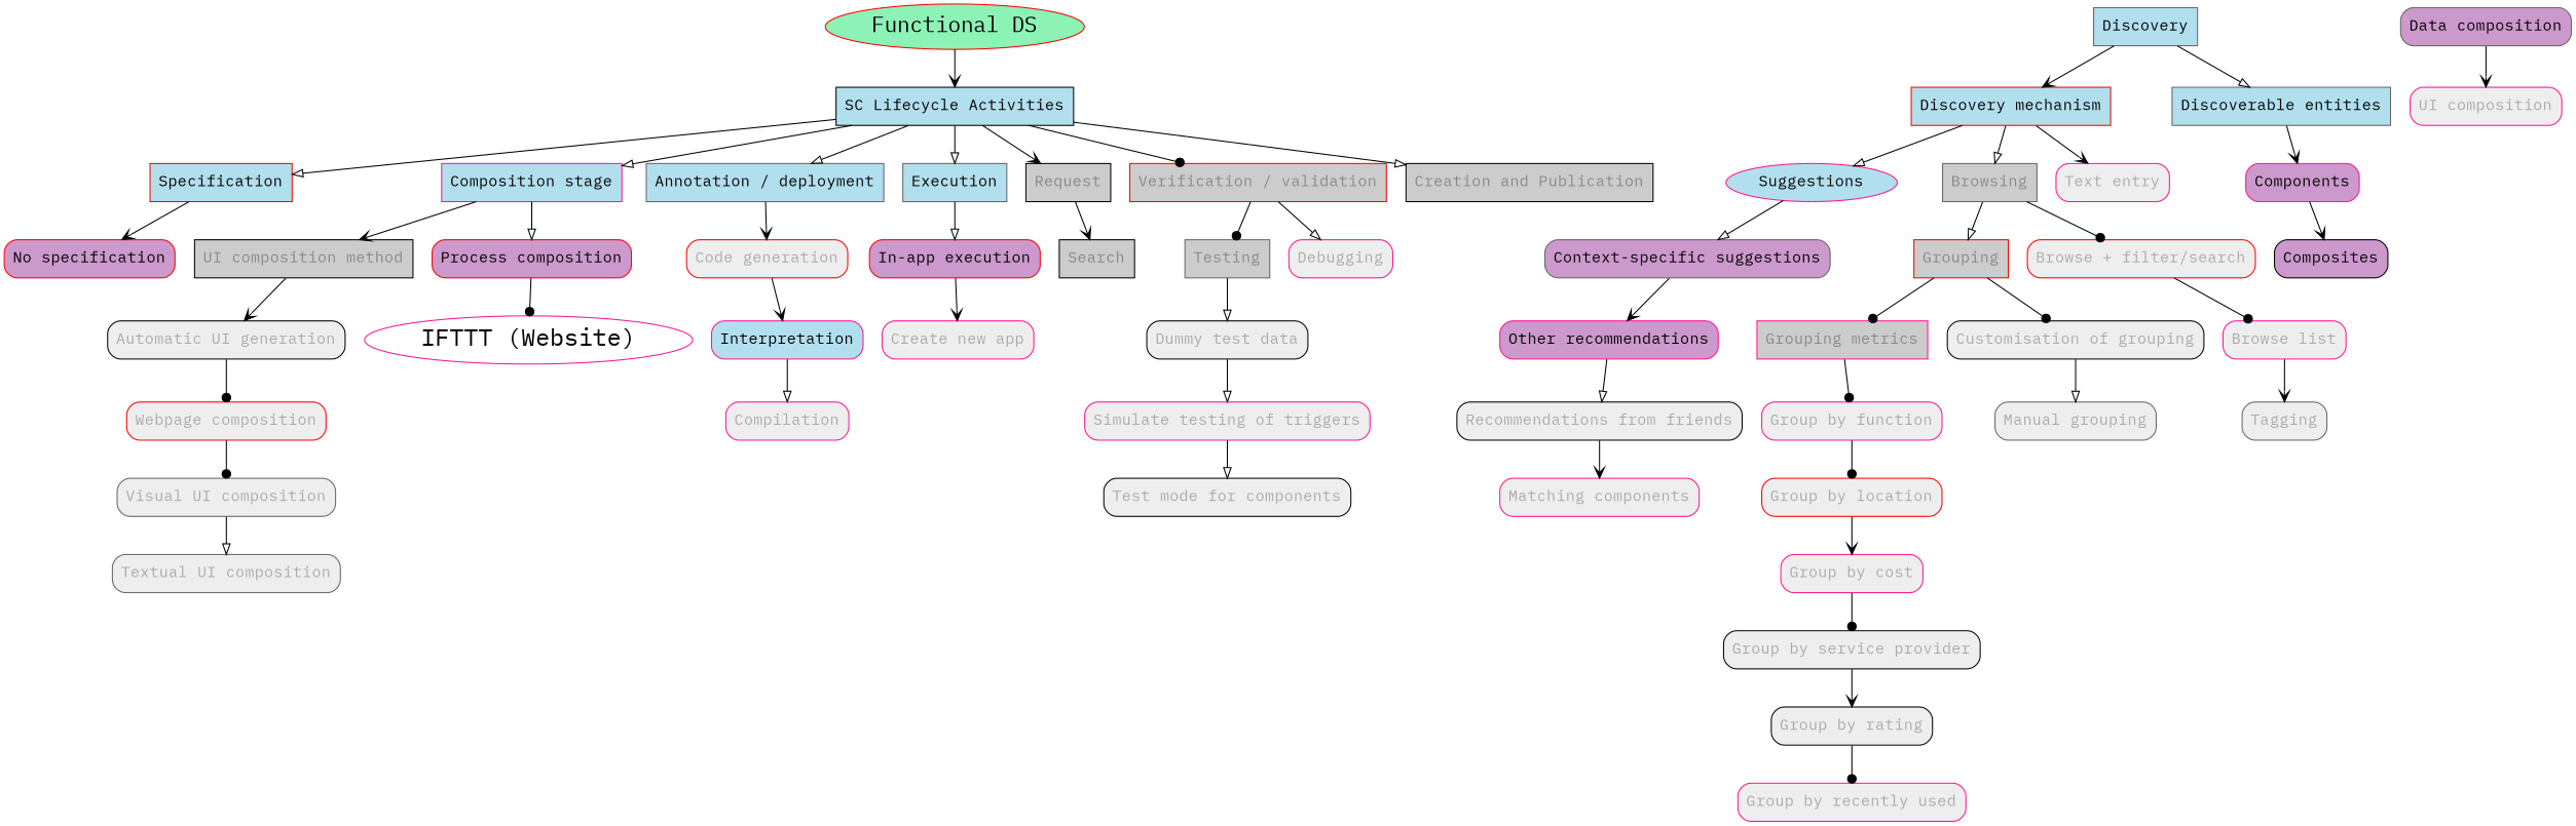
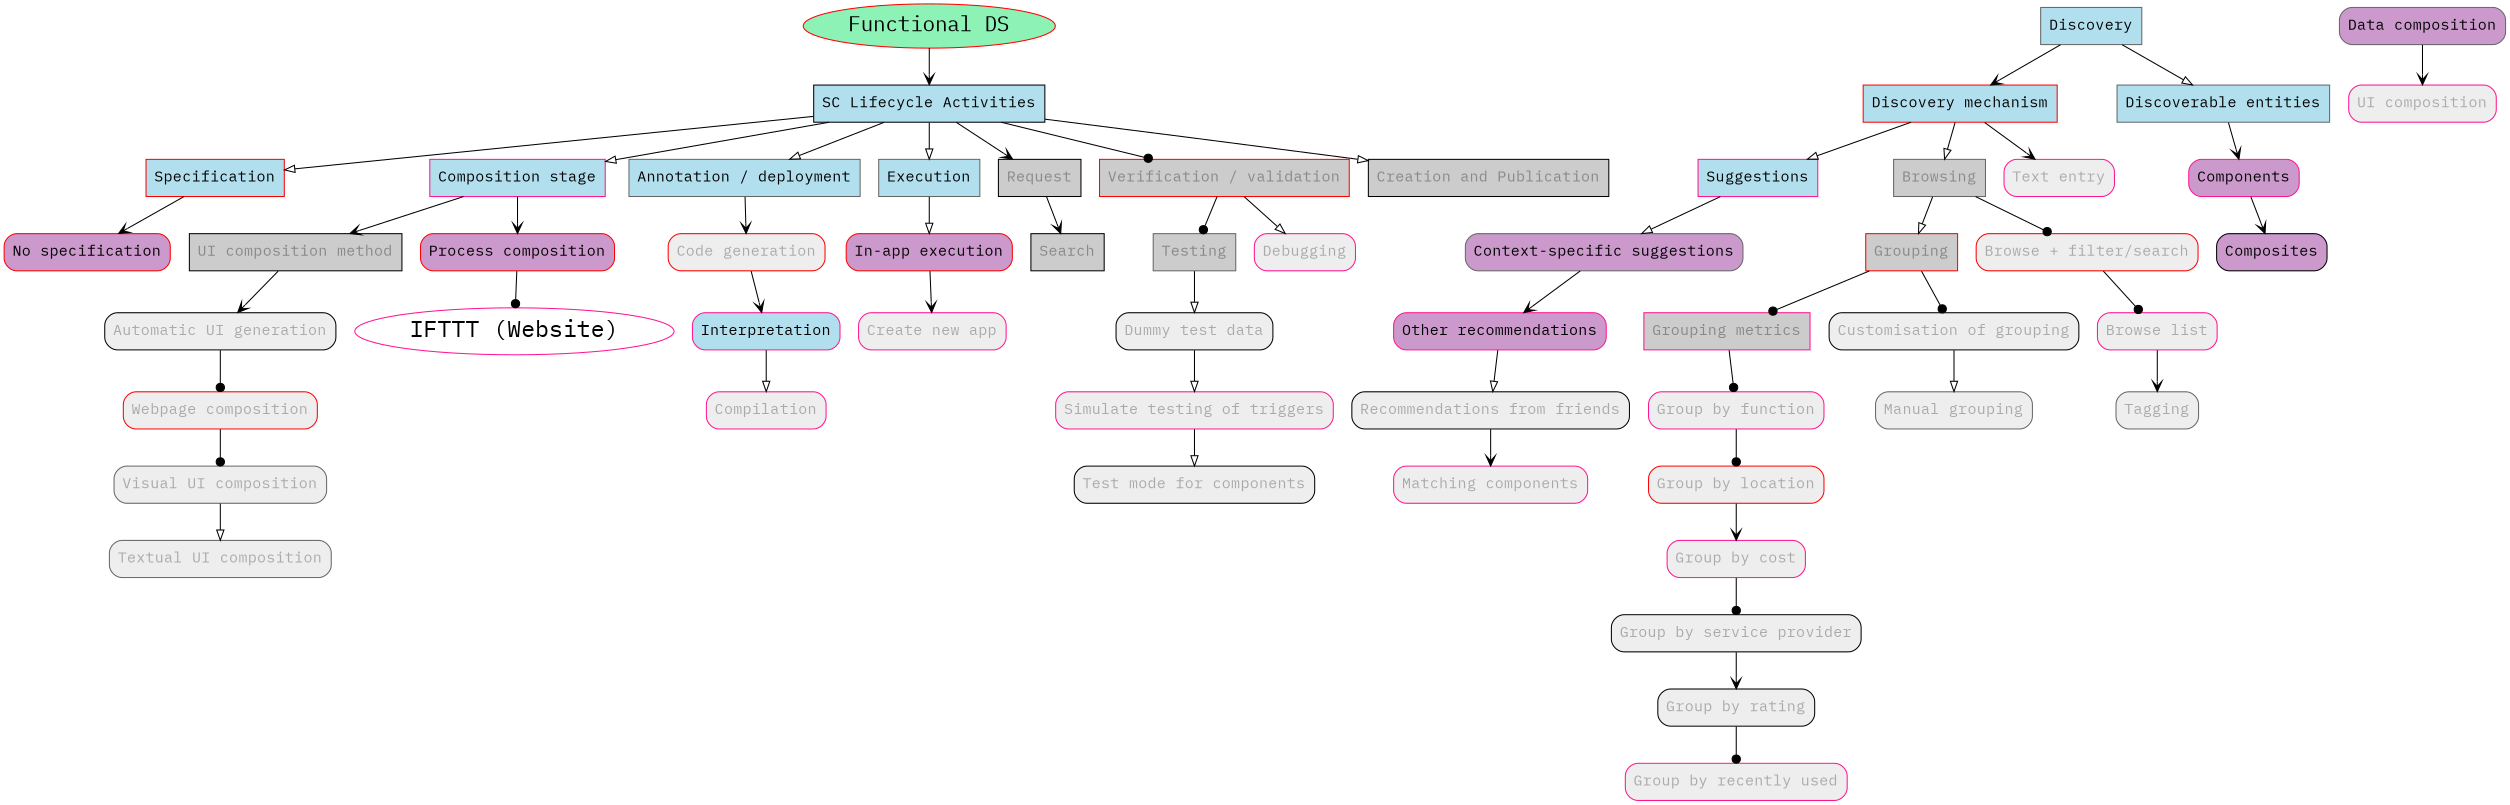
  digraph {
    fontname="IBM Plex Mono"
    node [color=deeppink fillcolor="#EEEEEE" fontcolor="#AAAAAA" fontname="IBM Plex Mono" fontsize=15 style="rounded,filled" shape=rect]
    edge [arrowhead=onormal fontname="IBM Plex Mono"]
    "IFTTT (Website)" [fillcolor="#FFFFFF" fontcolor="#000000" fontsize=22 style=filled shape=""]
    "Functional DS" [color=red fillcolor="#8df2b6" fontcolor="#000000" fontsize=20 style=filled shape=""]
    "SC Lifecycle Activities" [color=black fillcolor=lightblue2 fontcolor="#000000" shape=box style=filled]
    Specification [color=red fillcolor=lightblue2 fontcolor="#000000" shape=box style=filled]
    "Composition stage" [fillcolor=lightblue2 fontcolor="#000000" shape=box style=filled]
    "Annotation / deployment" [color=gray40 fillcolor=lightblue2 fontcolor="#000000" shape=box style=filled]
    Execution [color=gray40 fillcolor=lightblue2 fontcolor="#000000" shape=box style=filled]
    Request [color=black fillcolor="#CCCCCC" fontcolor="#888888" style=filled]
    "Verification / validation" [color=red fillcolor="#CCCCCC" fontcolor="#888888" style=filled]
    "Creation and Publication" [color=black fillcolor="#CCCCCC" fontcolor="#888888" style=filled]
    "No specification" [color=red fillcolor="#CC99CC" fontcolor="#000000"]
    Discovery [color=gray40 fillcolor=lightblue2 fontcolor="#000000" shape=box style=filled]
    "Discovery mechanism" [color=red fillcolor=lightblue2 fontcolor="#000000" shape=box style=filled]
    "Discoverable entities" [color=gray40 fillcolor=lightblue2 fontcolor="#000000" shape=box style=filled]
    "UI composition method" [color=black fillcolor="#CCCCCC" fontcolor="#888888" style=filled]
    "Process composition" [color=red fillcolor="#CC99CC" fontcolor="#000000"]
    "Code generation" [color=red]
    "In-app execution" [color=red fillcolor="#CC99CC" fontcolor="#000000"]
    Search [color=black fillcolor="#CCCCCC" fontcolor="#888888" style=filled]
    Testing [color=gray40 fillcolor="#CCCCCC" fontcolor="#888888" style=filled]
    Debugging
-   Suggestions [fillcolor=lightblue2 fontcolor="#000000" shape=ellipse style=filled]
+   Suggestions [fillcolor=lightblue2 fontcolor="#000000" shape=box style=filled]
    Browsing [color=gray40 fillcolor="#CCCCCC" fontcolor="#888888" style=filled]
    "Text entry"
    Components [fillcolor="#CC99CC" fontcolor="#000000"]
    "Context-specific suggestions" [color=gray40 fillcolor="#CC99CC" fontcolor="#000000"]
    Grouping [color=red fillcolor="#CCCCCC" fontcolor="#888888" style=filled]
    "Browse + filter/search" [color=red]
    "Other recommendations" [fillcolor="#CC99CC" fontcolor="#000000"]
    Composites [color=black fillcolor="#CC99CC" fontcolor="#000000"]
    "Automatic UI generation" [color=black]
    Interpretation [fillcolor=lightblue2 fontcolor="#000000"]
    "Create new app"
    "Grouping metrics" [fillcolor="#CCCCCC" fontcolor="#888888" style=filled]
    "Customisation of grouping" [color=black]
    "Browse list"
    "Group by function"
    "Manual grouping" [color=gray40]
    "Group by location" [color=red]
    "Webpage composition" [color=red]
    "Dummy test data" [color=black]
    "Simulate testing of triggers"
    "Recommendations from friends" [color=black]
    "Matching components"
    "Data composition" [color=gray40 fillcolor="#CC99CC" fontcolor="#000000"]
    "UI composition"
    Compilation
    "Group by cost"
    "Group by service provider" [color=black]
    "Group by rating" [color=black]
    "Group by recently used"
    Tagging [color=gray40]
    "Visual UI composition" [color=gray40]
    "Textual UI composition" [color=gray40]
    "Test mode for components" [color=black]
    "Functional DS" -> "SC Lifecycle Activities" [arrowhead=vee]
    "SC Lifecycle Activities" -> Specification
    "SC Lifecycle Activities" -> "Composition stage"
    "SC Lifecycle Activities" -> "Annotation / deployment"
    "SC Lifecycle Activities" -> Execution
    "SC Lifecycle Activities" -> Request [arrowhead=vee]
    "SC Lifecycle Activities" -> "Verification / validation" [arrowhead=dot]
    "SC Lifecycle Activities" -> "Creation and Publication"
    Specification -> "No specification" [arrowhead=vee]
    "Composition stage" -> "UI composition method" [arrowhead=vee]
-   "Composition stage" -> "Process composition"
+   "Composition stage" -> "Process composition" [arrowhead=vee]
    "Annotation / deployment" -> "Code generation" [arrowhead=vee]
    Execution -> "In-app execution"
    Request -> Search [arrowhead=vee]
    "Verification / validation" -> Testing [arrowhead=dot]
    "Verification / validation" -> Debugging
    Discovery -> "Discovery mechanism" [arrowhead=vee]
    Discovery -> "Discoverable entities"
    "Discovery mechanism" -> Suggestions
    "Discovery mechanism" -> Browsing
    "Discovery mechanism" -> "Text entry" [arrowhead=vee]
    "Discoverable entities" -> Components [arrowhead=vee]
    "UI composition method" -> "Automatic UI generation" [arrowhead=vee]
    "Process composition" -> "IFTTT (Website)" [arrowhead=dot]
    "Code generation" -> Interpretation [arrowhead=vee]
    "In-app execution" -> "Create new app" [arrowhead=vee]
    Testing -> "Dummy test data"
    Suggestions -> "Context-specific suggestions"
    Browsing -> Grouping
    Browsing -> "Browse + filter/search" [arrowhead=dot]
    Components -> Composites [arrowhead=vee]
    "Context-specific suggestions" -> "Other recommendations" [arrowhead=vee]
    Grouping -> "Grouping metrics" [arrowhead=dot]
    Grouping -> "Customisation of grouping" [arrowhead=dot]
    "Browse + filter/search" -> "Browse list" [arrowhead=dot]
    "Other recommendations" -> "Recommendations from friends"
    "Automatic UI generation" -> "Webpage composition" [arrowhead=dot]
    Interpretation -> Compilation
    "Grouping metrics" -> "Group by function" [arrowhead=dot]
    "Customisation of grouping" -> "Manual grouping"
    "Browse list" -> Tagging [arrowhead=vee]
    "Group by function" -> "Group by location" [arrowhead=dot]
    "Group by location" -> "Group by cost" [arrowhead=vee]
    "Webpage composition" -> "Visual UI composition" [arrowhead=dot]
    "Dummy test data" -> "Simulate testing of triggers"
    "Simulate testing of triggers" -> "Test mode for components"
    "Recommendations from friends" -> "Matching components" [arrowhead=vee]
    "Data composition" -> "UI composition" [arrowhead=vee]
    "Group by cost" -> "Group by service provider" [arrowhead=dot]
    "Group by service provider" -> "Group by rating" [arrowhead=vee]
    "Group by rating" -> "Group by recently used" [arrowhead=dot]
    "Visual UI composition" -> "Textual UI composition"
  }
